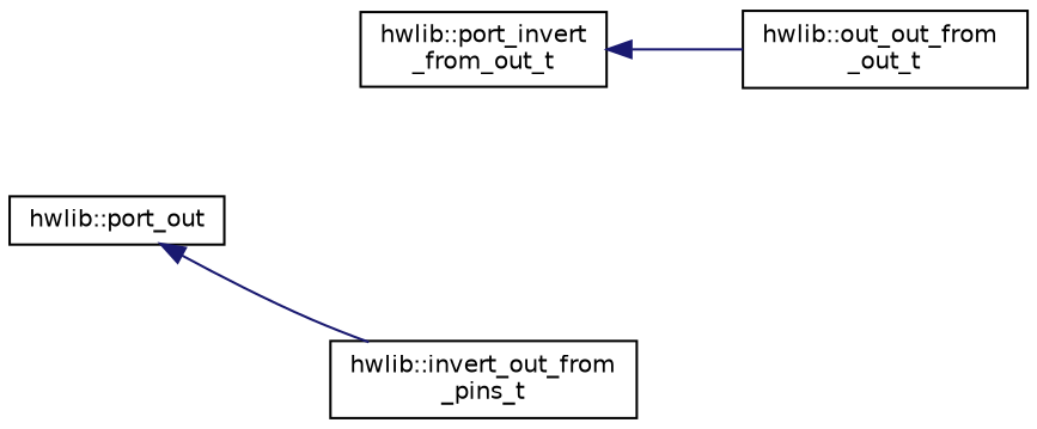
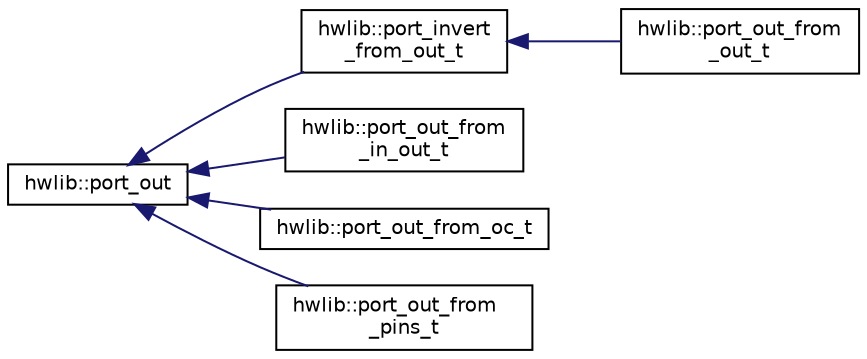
  digraph {
    rankdir=LR
    node [color=black fillcolor=white fontname=Helvetica fontsize=10 shape=record style=filled]
    edge [color=midnightblue dir=back fontname=Helvetica fontsize=10 labelfontname=Helvetica labelfontsize=10 style=solid]
    n1 [height=0.2 label="hwlib::port_out" width=0.4]
    n2 [height=0.2 label="hwlib::port_invert\l_from_out_t" width=0.4]
-   n5 [height=0.2 label="hwlib::invert_out_from\l_pins_t" width=0.4]
-   n6 [height=0.2 label="hwlib::out_out_from\l_out_t" width=0.4]
+   n3 [height=0.2 label="hwlib::port_out_from\l_in_out_t" width=0.4]
+   n4 [height=0.2 label="hwlib::port_out_from_oc_t" width=0.4]
+   n5 [height=0.2 label="hwlib::port_out_from\l_pins_t" width=0.4]
+   n6 [height=0.2 label="hwlib::port_out_from\l_out_t" width=0.4]
+   n1 -> n2
+   n1 -> n3
+   n1 -> n4
    n1 -> n5
    n2 -> n6
  }
